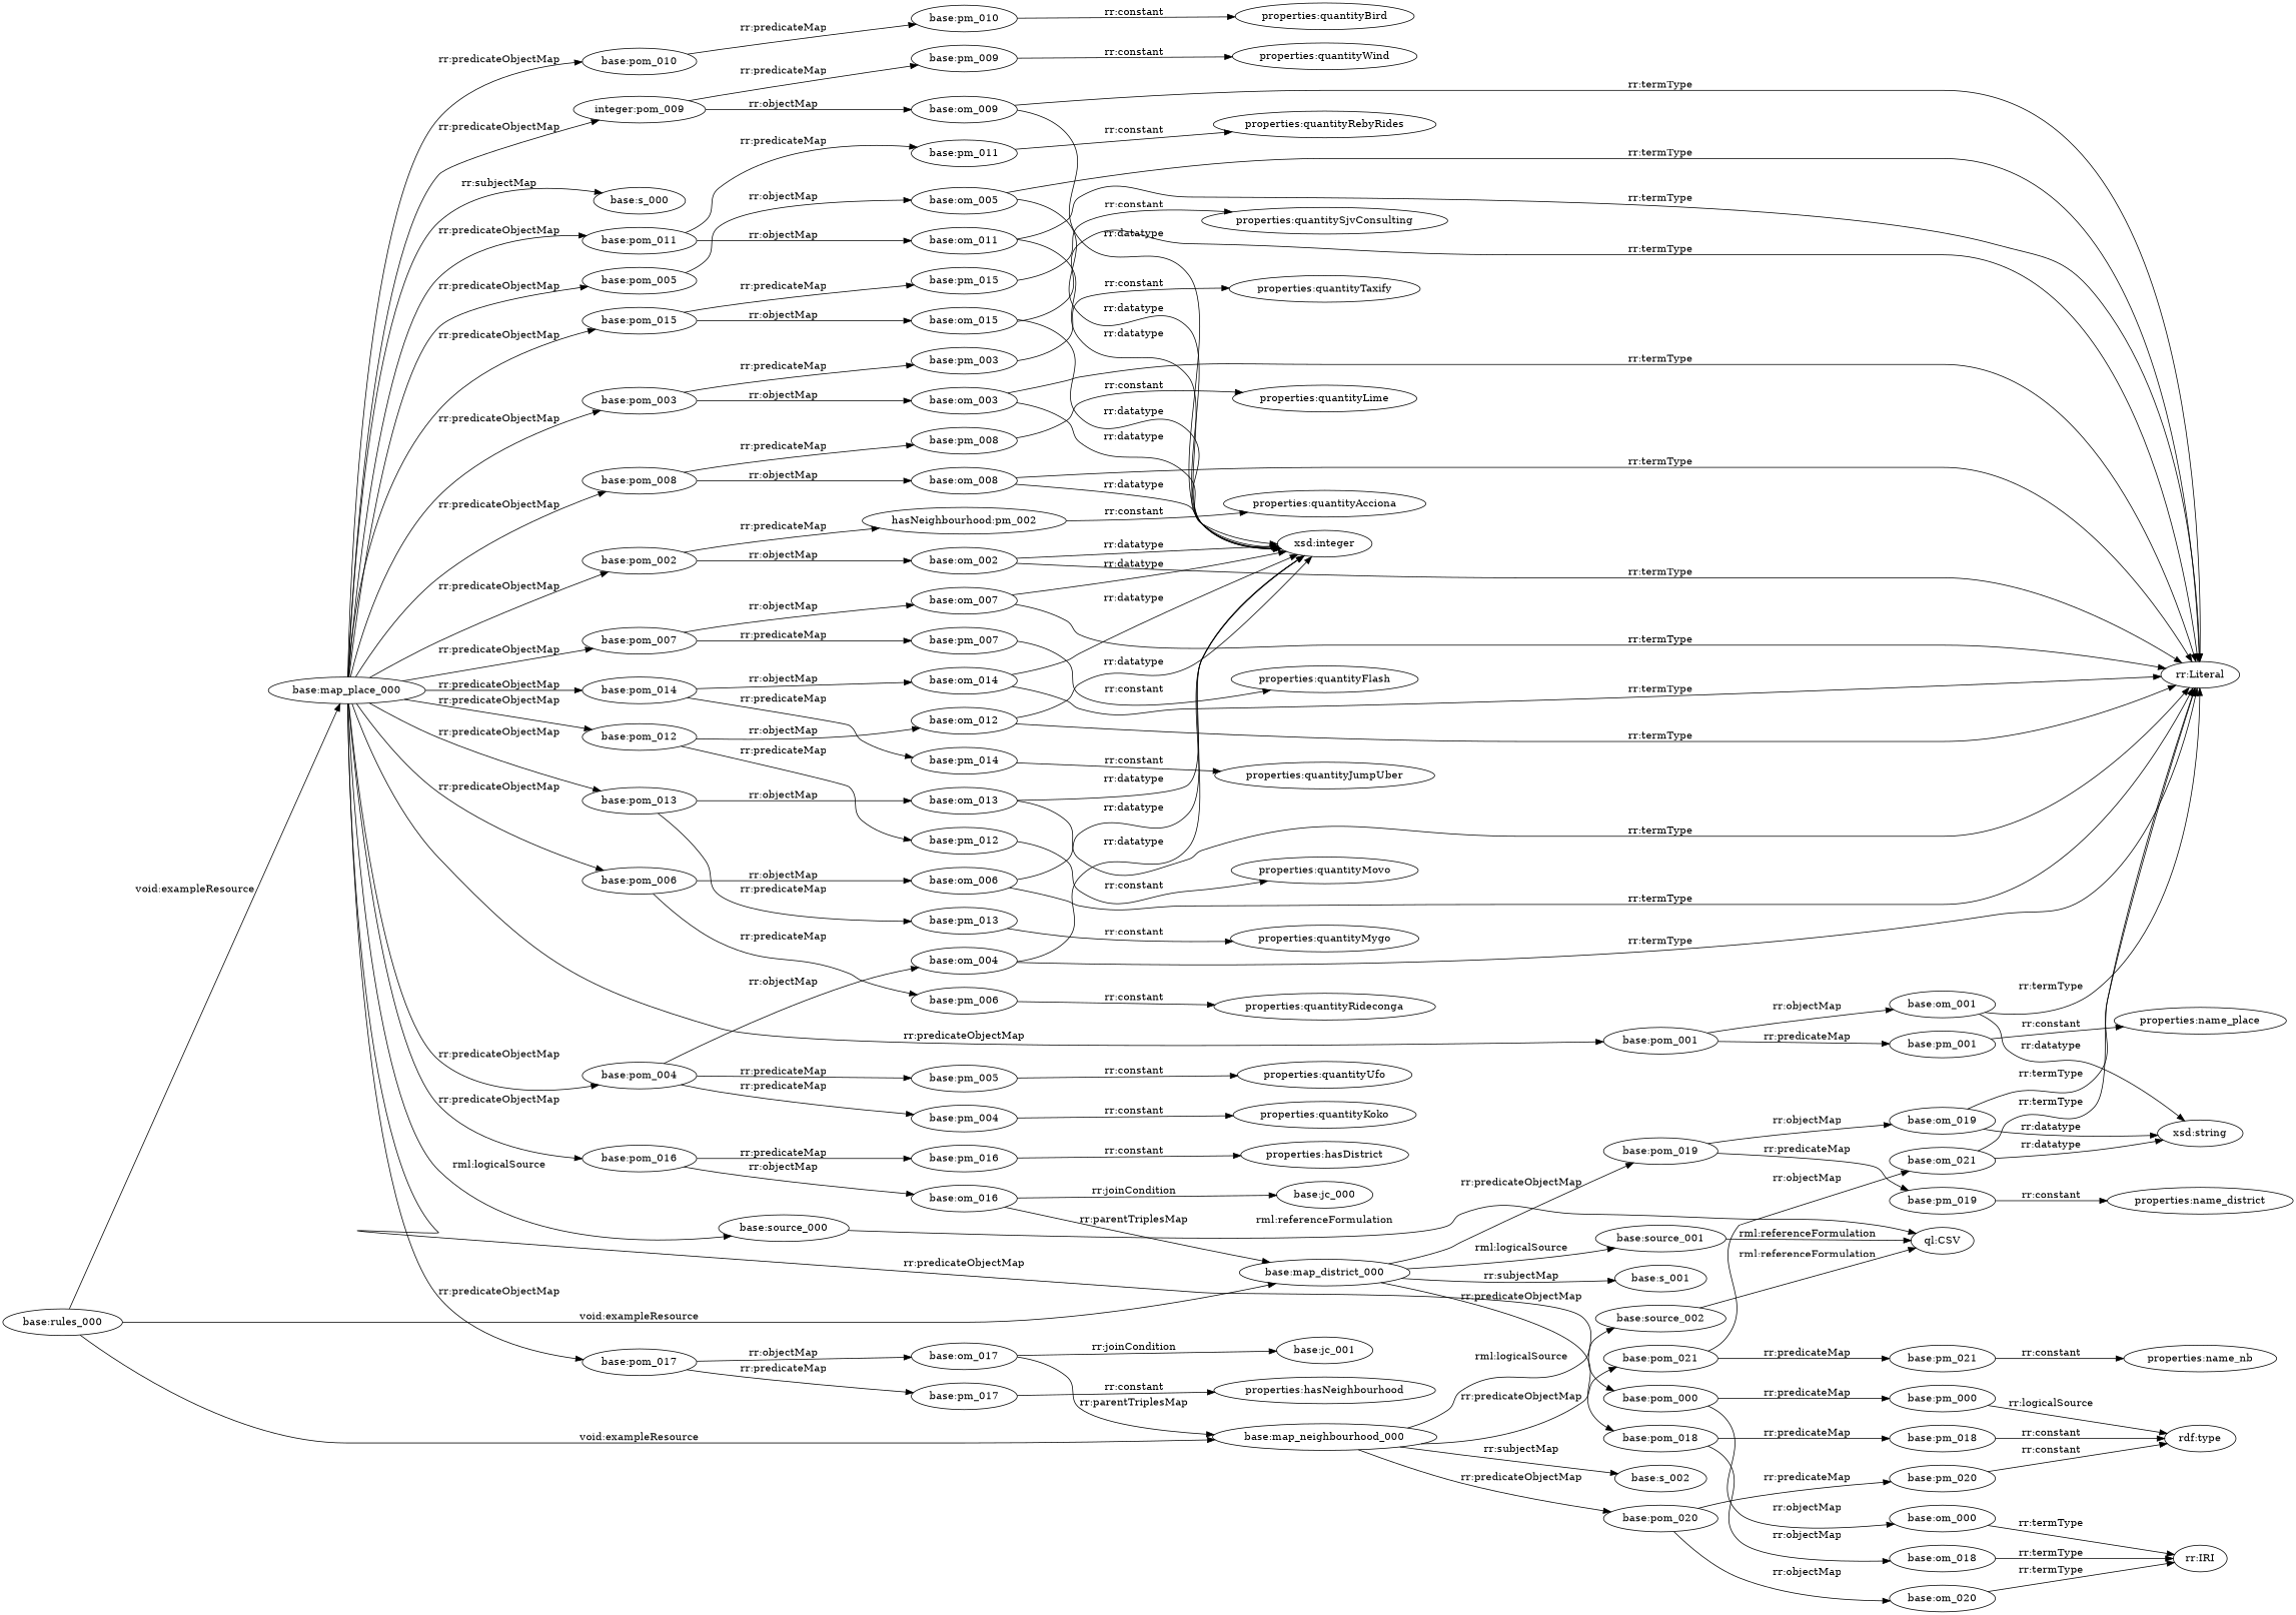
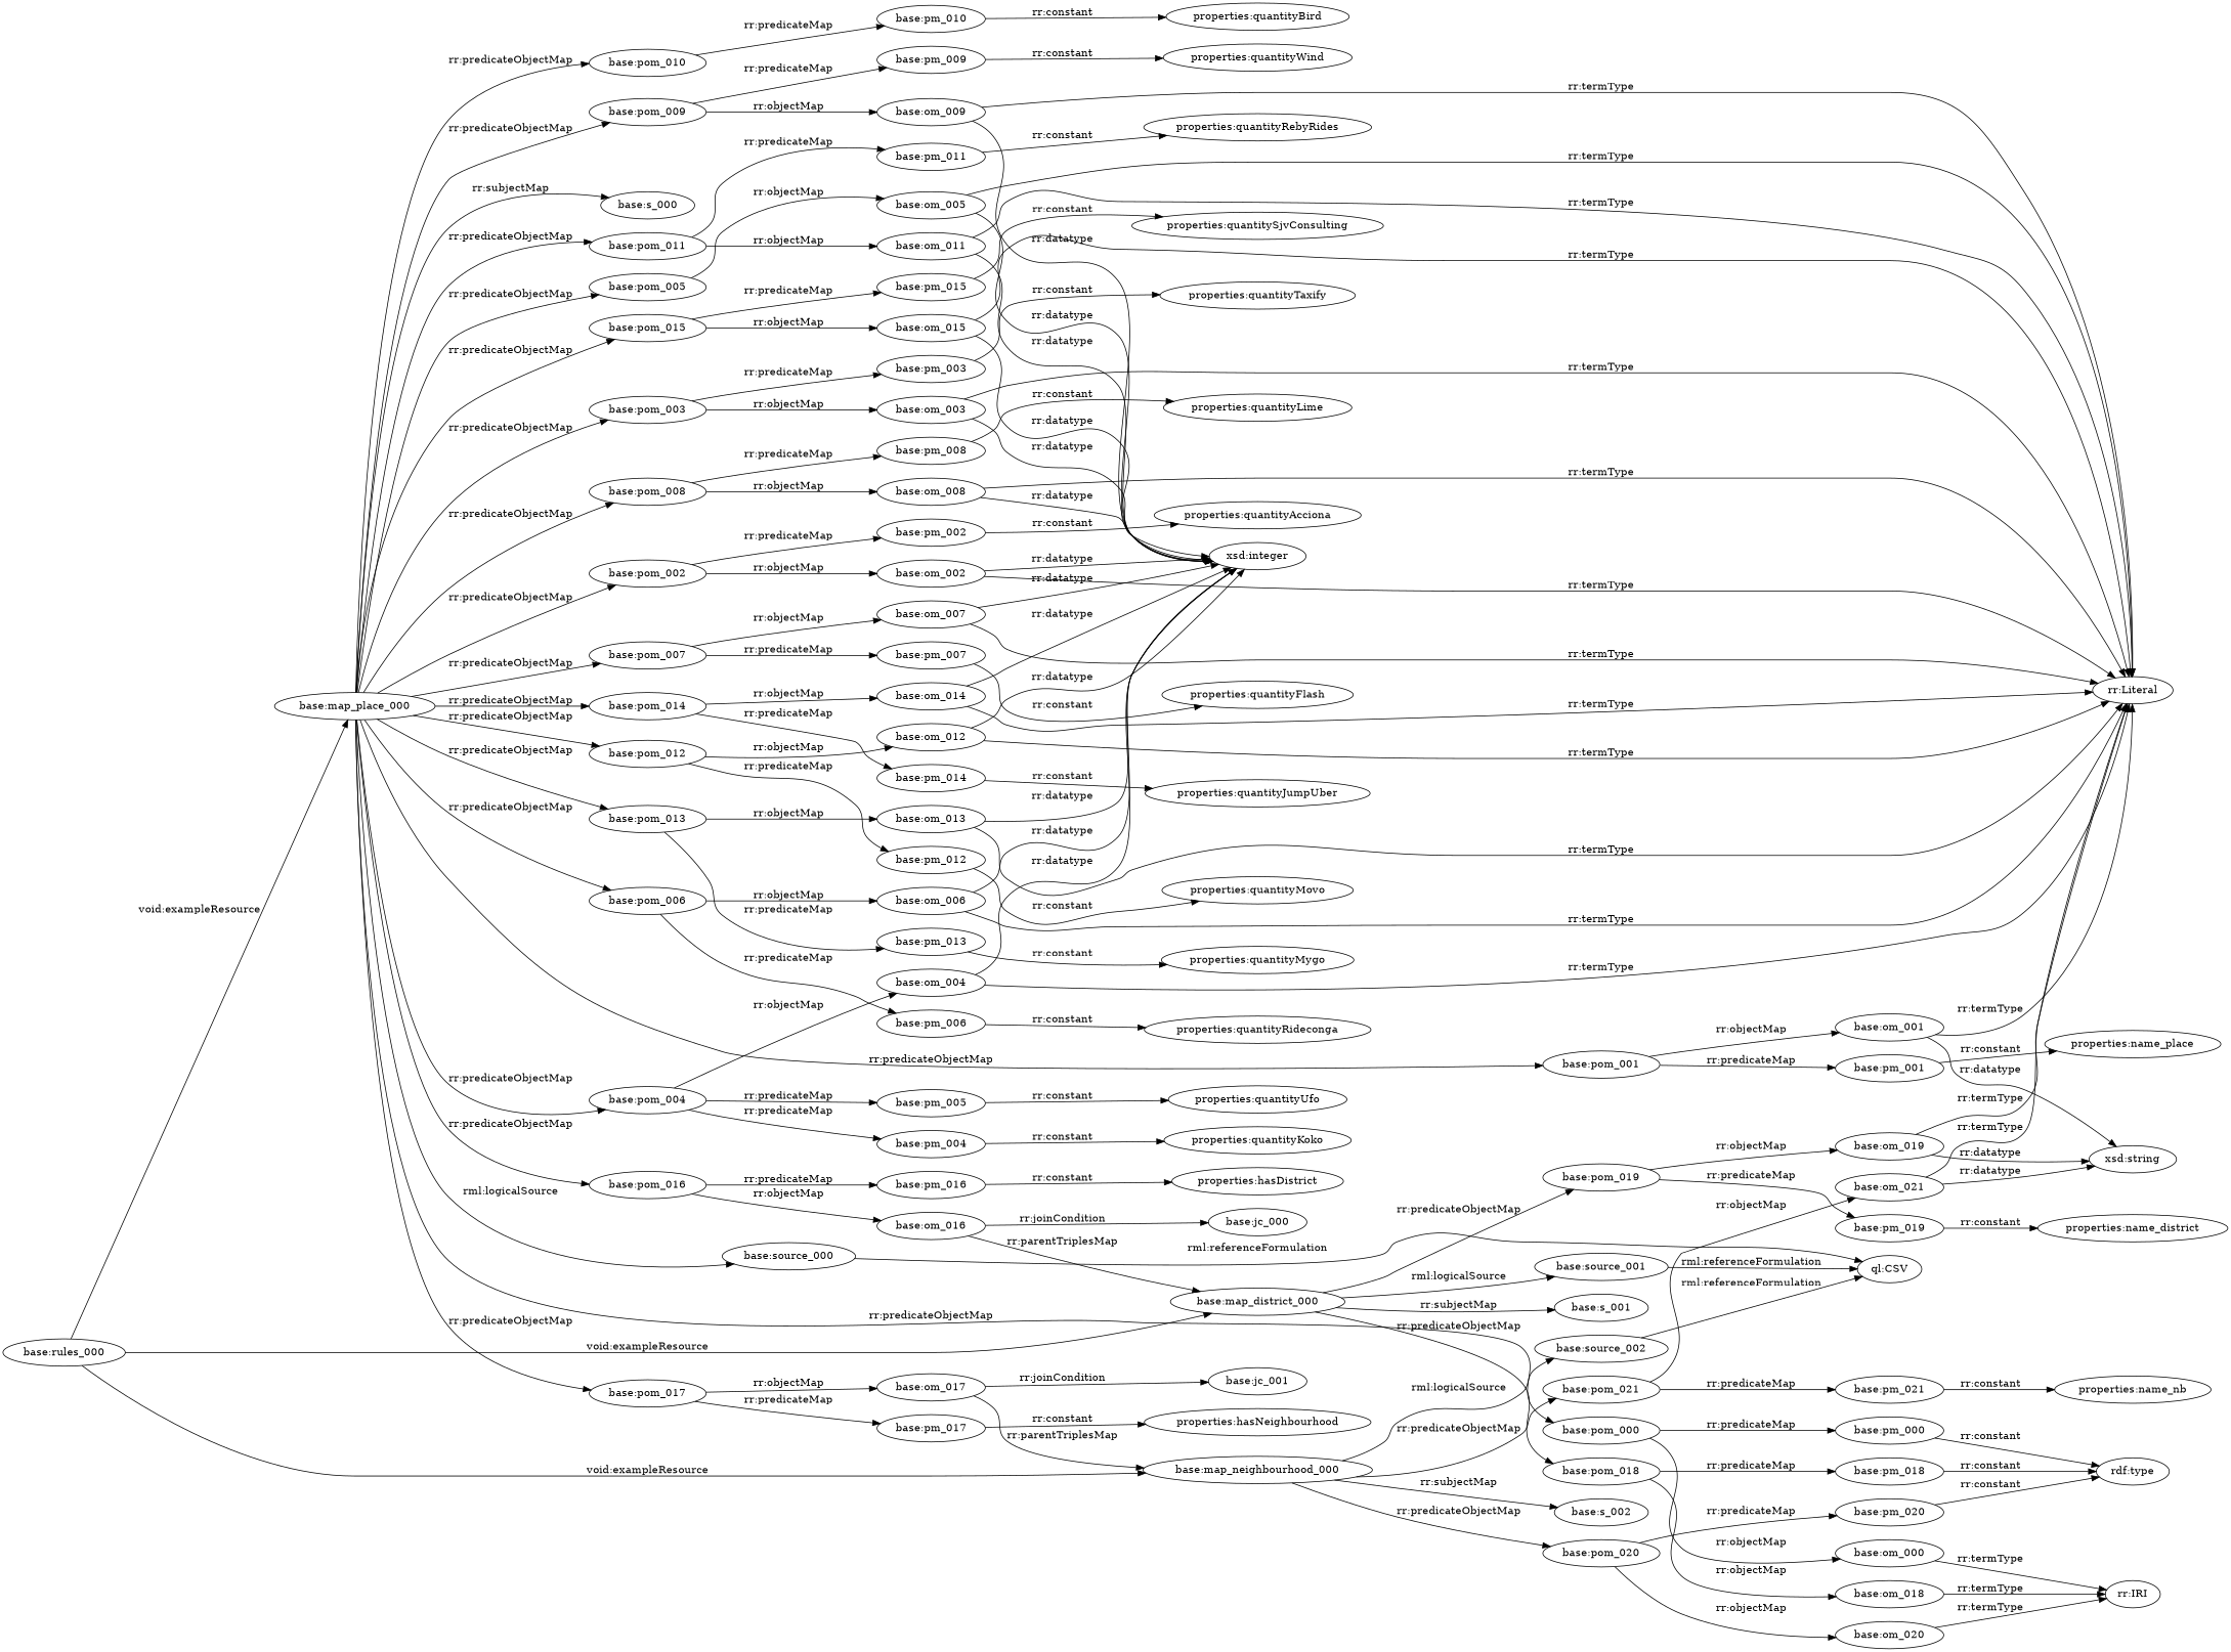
  digraph {
    rankdir=LR
    "base:om_011"
    "xsd:integer"
    "rr:Literal"
    "base:pom_002"
    "base:om_002"
-   "base:pm_002" [label="hasNeighbourhood:pm_002"]
+   "base:pm_002"
    "properties:quantityAcciona"
    "base:pm_012"
    "properties:quantityMovo"
    "base:om_009"
    "base:pom_015"
    "base:om_015"
    "base:pm_015"
    "properties:quantitySjvConsulting"
    "base:om_003"
    "base:om_016"
    "base:jc_000"
    "base:map_district_000"
    "base:pom_019"
    "base:source_001"
    "base:pom_018"
    "base:s_001"
    "base:om_019"
    "base:pm_019"
    "ql:CSV"
    "base:om_018"
    "base:pm_018"
    "base:pm_004"
    "properties:quantityKoko"
    "base:pom_007"
    "base:om_007"
    "base:pm_007"
    "properties:quantityFlash"
    "base:pm_017"
    "properties:hasNeighbourhood"
    "base:map_neighbourhood_000"
    "base:pom_021"
    "base:pom_020"
    "base:s_002"
    "base:source_002"
    "base:om_021"
    "base:pm_021"
    "base:om_020"
    "base:pm_020"
    "xsd:string"
    "properties:name_nb"
    "rr:IRI"
    "rdf:type"
    "base:pom_001"
    "base:om_001"
    "base:pm_001"
    "properties:name_place"
    "base:pm_011"
    "properties:quantityRebyRides"
    "base:om_008"
    "base:pom_014"
    "base:om_014"
    "base:pm_014"
    "properties:quantityJumpUber"
    "base:pm_009"
    "properties:quantityWind"
    "base:pm_003"
    "properties:quantityTaxify"
    "base:pom_006"
    "base:om_006"
    "base:pm_006"
    "properties:quantityRideconga"
    "base:pm_016"
    "properties:hasDistrict"
    "properties:name_district"
    "base:pom_000"
    "base:om_000"
    "base:pm_000"
    "base:pm_010"
    "properties:quantityBird"
    "base:pom_013"
    "base:om_013"
    "base:pm_013"
    "properties:quantityMygo"
    "base:pm_008"
    "properties:quantityLime"
    "base:pom_005"
    "base:om_005"
    "base:pm_005"
    "properties:quantityUfo"
    "base:source_000"
    "base:pom_012"
    "base:om_012"
    "base:pom_004"
    "base:om_004"
    "base:pom_017"
    "base:om_017"
    "base:jc_001"
    "base:map_place_000"
-   "base:pom_009" [label="integer:pom_009"]
+   "base:pom_009"
    "base:pom_008"
    "base:pom_016"
    "base:s_000"
    "base:pom_003"
    "base:pom_010"
    "base:pom_011"
    "base:rules_000"
    "base:om_011" -> "xsd:integer" [label="rr:datatype"]
    "base:om_011" -> "rr:Literal" [label="rr:termType"]
    "base:pom_002" -> "base:om_002" [label="rr:objectMap"]
    "base:pom_002" -> "base:pm_002" [label="rr:predicateMap"]
    "base:om_002" -> "xsd:integer" [label="rr:datatype"]
    "base:om_002" -> "rr:Literal" [label="rr:termType"]
    "base:pm_002" -> "properties:quantityAcciona" [label="rr:constant"]
    "base:pm_012" -> "properties:quantityMovo" [label="rr:constant"]
    "base:om_009" -> "xsd:integer" [label="rr:datatype"]
    "base:om_009" -> "rr:Literal" [label="rr:termType"]
    "base:pom_015" -> "base:om_015" [label="rr:objectMap"]
    "base:pom_015" -> "base:pm_015" [label="rr:predicateMap"]
    "base:om_015" -> "xsd:integer" [label="rr:datatype"]
    "base:om_015" -> "rr:Literal" [label="rr:termType"]
    "base:pm_015" -> "properties:quantitySjvConsulting" [label="rr:constant"]
    "base:om_003" -> "xsd:integer" [label="rr:datatype"]
    "base:om_003" -> "rr:Literal" [label="rr:termType"]
    "base:om_016" -> "base:jc_000" [label="rr:joinCondition"]
    "base:om_016" -> "base:map_district_000" [label="rr:parentTriplesMap"]
    "base:map_district_000" -> "base:pom_019" [label="rr:predicateObjectMap"]
    "base:map_district_000" -> "base:source_001" [label="rml:logicalSource"]
    "base:map_district_000" -> "base:pom_018" [label="rr:predicateObjectMap"]
    "base:map_district_000" -> "base:s_001" [label="rr:subjectMap"]
    "base:pom_019" -> "base:om_019" [label="rr:objectMap"]
    "base:pom_019" -> "base:pm_019" [label="rr:predicateMap"]
    "base:source_001" -> "ql:CSV" [label="rml:referenceFormulation"]
    "base:pom_018" -> "base:om_018" [label="rr:objectMap"]
    "base:pom_018" -> "base:pm_018" [label="rr:predicateMap"]
    "base:om_019" -> "rr:Literal" [label="rr:termType"]
    "base:om_019" -> "xsd:string" [label="rr:datatype"]
    "base:pm_019" -> "properties:name_district" [label="rr:constant"]
    "base:om_018" -> "rr:IRI" [label="rr:termType"]
    "base:pm_018" -> "rdf:type" [label="rr:constant"]
    "base:pm_004" -> "properties:quantityKoko" [label="rr:constant"]
    "base:pom_007" -> "base:om_007" [label="rr:objectMap"]
    "base:pom_007" -> "base:pm_007" [label="rr:predicateMap"]
    "base:om_007" -> "xsd:integer" [label="rr:datatype"]
    "base:om_007" -> "rr:Literal" [label="rr:termType"]
    "base:pm_007" -> "properties:quantityFlash" [label="rr:constant"]
    "base:pm_017" -> "properties:hasNeighbourhood" [label="rr:constant"]
    "base:map_neighbourhood_000" -> "base:pom_021" [label="rr:predicateObjectMap"]
    "base:map_neighbourhood_000" -> "base:pom_020" [label="rr:predicateObjectMap"]
    "base:map_neighbourhood_000" -> "base:s_002" [label="rr:subjectMap"]
    "base:map_neighbourhood_000" -> "base:source_002" [label="rml:logicalSource"]
    "base:pom_021" -> "base:om_021" [label="rr:objectMap"]
    "base:pom_021" -> "base:pm_021" [label="rr:predicateMap"]
    "base:pom_020" -> "base:om_020" [label="rr:objectMap"]
    "base:pom_020" -> "base:pm_020" [label="rr:predicateMap"]
    "base:source_002" -> "ql:CSV" [label="rml:referenceFormulation"]
    "base:om_021" -> "rr:Literal" [label="rr:termType"]
    "base:om_021" -> "xsd:string" [label="rr:datatype"]
    "base:pm_021" -> "properties:name_nb" [label="rr:constant"]
    "base:om_020" -> "rr:IRI" [label="rr:termType"]
    "base:pm_020" -> "rdf:type" [label="rr:constant"]
    "base:pom_001" -> "base:om_001" [label="rr:objectMap"]
    "base:pom_001" -> "base:pm_001" [label="rr:predicateMap"]
    "base:om_001" -> "rr:Literal" [label="rr:termType"]
    "base:om_001" -> "xsd:string" [label="rr:datatype"]
    "base:pm_001" -> "properties:name_place" [label="rr:constant"]
    "base:pm_011" -> "properties:quantityRebyRides" [label="rr:constant"]
    "base:om_008" -> "xsd:integer" [label="rr:datatype"]
    "base:om_008" -> "rr:Literal" [label="rr:termType"]
    "base:pom_014" -> "base:om_014" [label="rr:objectMap"]
    "base:pom_014" -> "base:pm_014" [label="rr:predicateMap"]
    "base:om_014" -> "xsd:integer" [label="rr:datatype"]
    "base:om_014" -> "rr:Literal" [label="rr:termType"]
    "base:pm_014" -> "properties:quantityJumpUber" [label="rr:constant"]
    "base:pm_009" -> "properties:quantityWind" [label="rr:constant"]
    "base:pm_003" -> "properties:quantityTaxify" [label="rr:constant"]
    "base:pom_006" -> "base:om_006" [label="rr:objectMap"]
    "base:pom_006" -> "base:pm_006" [label="rr:predicateMap"]
    "base:om_006" -> "xsd:integer" [label="rr:datatype"]
    "base:om_006" -> "rr:Literal" [label="rr:termType"]
    "base:pm_006" -> "properties:quantityRideconga" [label="rr:constant"]
    "base:pm_016" -> "properties:hasDistrict" [label="rr:constant"]
    "base:pom_000" -> "base:om_000" [label="rr:objectMap"]
    "base:pom_000" -> "base:pm_000" [label="rr:predicateMap"]
    "base:om_000" -> "rr:IRI" [label="rr:termType"]
-   "base:pm_000" -> "rdf:type" [label="rr:logicalSource"]
+   "base:pm_000" -> "rdf:type" [label="rr:constant"]
    "base:pm_010" -> "properties:quantityBird" [label="rr:constant"]
    "base:pom_013" -> "base:om_013" [label="rr:objectMap"]
    "base:pom_013" -> "base:pm_013" [label="rr:predicateMap"]
    "base:om_013" -> "xsd:integer" [label="rr:datatype"]
    "base:om_013" -> "rr:Literal" [label="rr:termType"]
    "base:pm_013" -> "properties:quantityMygo" [label="rr:constant"]
    "base:pm_008" -> "properties:quantityLime" [label="rr:constant"]
    "base:pom_005" -> "base:om_005" [label="rr:objectMap"]
    "base:om_005" -> "xsd:integer" [label="rr:datatype"]
    "base:om_005" -> "rr:Literal" [label="rr:termType"]
    "base:pm_005" -> "properties:quantityUfo" [label="rr:constant"]
    "base:source_000" -> "ql:CSV" [label="rml:referenceFormulation"]
    "base:pom_012" -> "base:pm_012" [label="rr:predicateMap"]
    "base:pom_012" -> "base:om_012" [label="rr:objectMap"]
    "base:om_012" -> "xsd:integer" [label="rr:datatype"]
    "base:om_012" -> "rr:Literal" [label="rr:termType"]
    "base:pom_004" -> "base:pm_004" [label="rr:predicateMap"]
    "base:pom_004" -> "base:pm_005" [label="rr:predicateMap"]
    "base:pom_004" -> "base:om_004" [label="rr:objectMap"]
    "base:om_004" -> "xsd:integer" [label="rr:datatype"]
    "base:om_004" -> "rr:Literal" [label="rr:termType"]
    "base:pom_017" -> "base:pm_017" [label="rr:predicateMap"]
    "base:pom_017" -> "base:om_017" [label="rr:objectMap"]
    "base:om_017" -> "base:map_neighbourhood_000" [label="rr:parentTriplesMap"]
    "base:om_017" -> "base:jc_001" [label="rr:joinCondition"]
    "base:map_place_000" -> "base:pom_002" [label="rr:predicateObjectMap"]
    "base:map_place_000" -> "base:pom_015" [label="rr:predicateObjectMap"]
    "base:map_place_000" -> "base:pom_007" [label="rr:predicateObjectMap"]
    "base:map_place_000" -> "base:pom_001" [label="rr:predicateObjectMap"]
    "base:map_place_000" -> "base:pom_014" [label="rr:predicateObjectMap"]
    "base:map_place_000" -> "base:pom_006" [label="rr:predicateObjectMap"]
    "base:map_place_000" -> "base:pom_000" [label="rr:predicateObjectMap"]
    "base:map_place_000" -> "base:pom_013" [label="rr:predicateObjectMap"]
    "base:map_place_000" -> "base:pom_005" [label="rr:predicateObjectMap"]
    "base:map_place_000" -> "base:source_000" [label="rml:logicalSource"]
    "base:map_place_000" -> "base:pom_012" [label="rr:predicateObjectMap"]
    "base:map_place_000" -> "base:pom_004" [label="rr:predicateObjectMap"]
    "base:map_place_000" -> "base:pom_017" [label="rr:predicateObjectMap"]
    "base:map_place_000" -> "base:pom_009" [label="rr:predicateObjectMap"]
    "base:map_place_000" -> "base:pom_008" [label="rr:predicateObjectMap"]
    "base:map_place_000" -> "base:pom_016" [label="rr:predicateObjectMap"]
    "base:map_place_000" -> "base:s_000" [label="rr:subjectMap"]
    "base:map_place_000" -> "base:pom_003" [label="rr:predicateObjectMap"]
    "base:map_place_000" -> "base:pom_010" [label="rr:predicateObjectMap"]
    "base:map_place_000" -> "base:pom_011" [label="rr:predicateObjectMap"]
    "base:pom_009" -> "base:om_009" [label="rr:objectMap"]
    "base:pom_009" -> "base:pm_009" [label="rr:predicateMap"]
    "base:pom_008" -> "base:om_008" [label="rr:objectMap"]
    "base:pom_008" -> "base:pm_008" [label="rr:predicateMap"]
    "base:pom_016" -> "base:om_016" [label="rr:objectMap"]
    "base:pom_016" -> "base:pm_016" [label="rr:predicateMap"]
    "base:pom_003" -> "base:om_003" [label="rr:objectMap"]
    "base:pom_003" -> "base:pm_003" [label="rr:predicateMap"]
    "base:pom_010" -> "base:pm_010" [label="rr:predicateMap"]
    "base:pom_011" -> "base:om_011" [label="rr:objectMap"]
    "base:pom_011" -> "base:pm_011" [label="rr:predicateMap"]
    "base:rules_000" -> "base:map_district_000" [label="void:exampleResource"]
    "base:rules_000" -> "base:map_neighbourhood_000" [label="void:exampleResource"]
    "base:rules_000" -> "base:map_place_000" [label="void:exampleResource"]
  }
